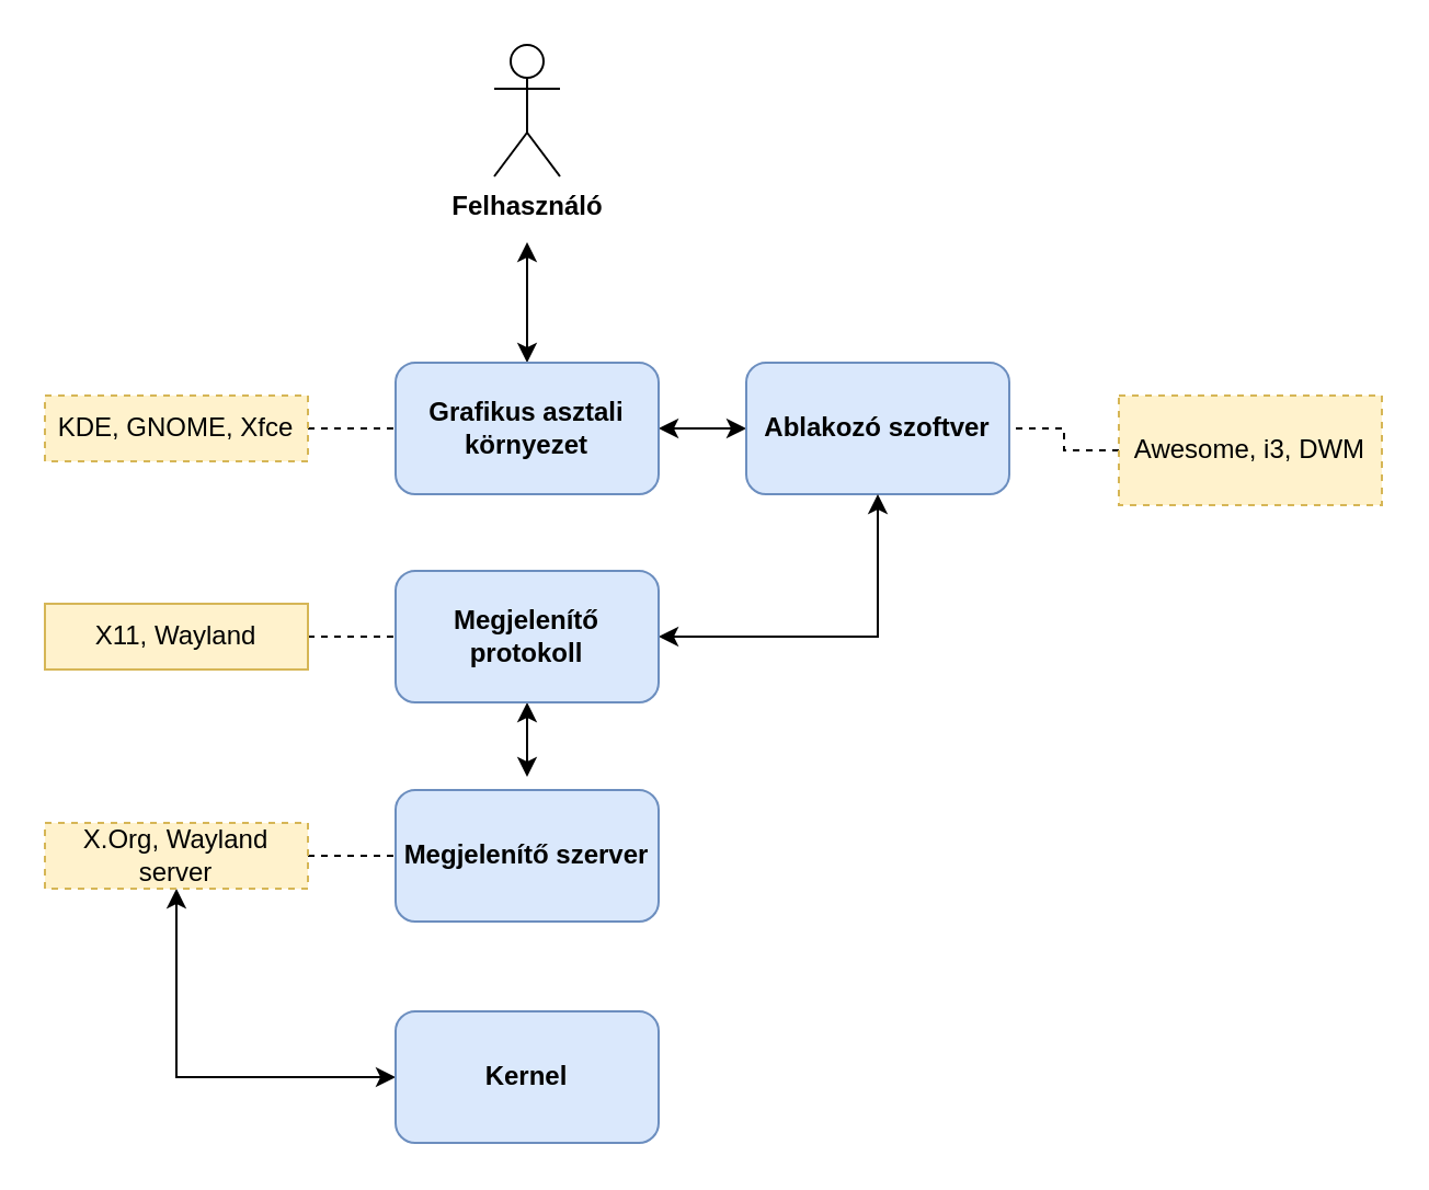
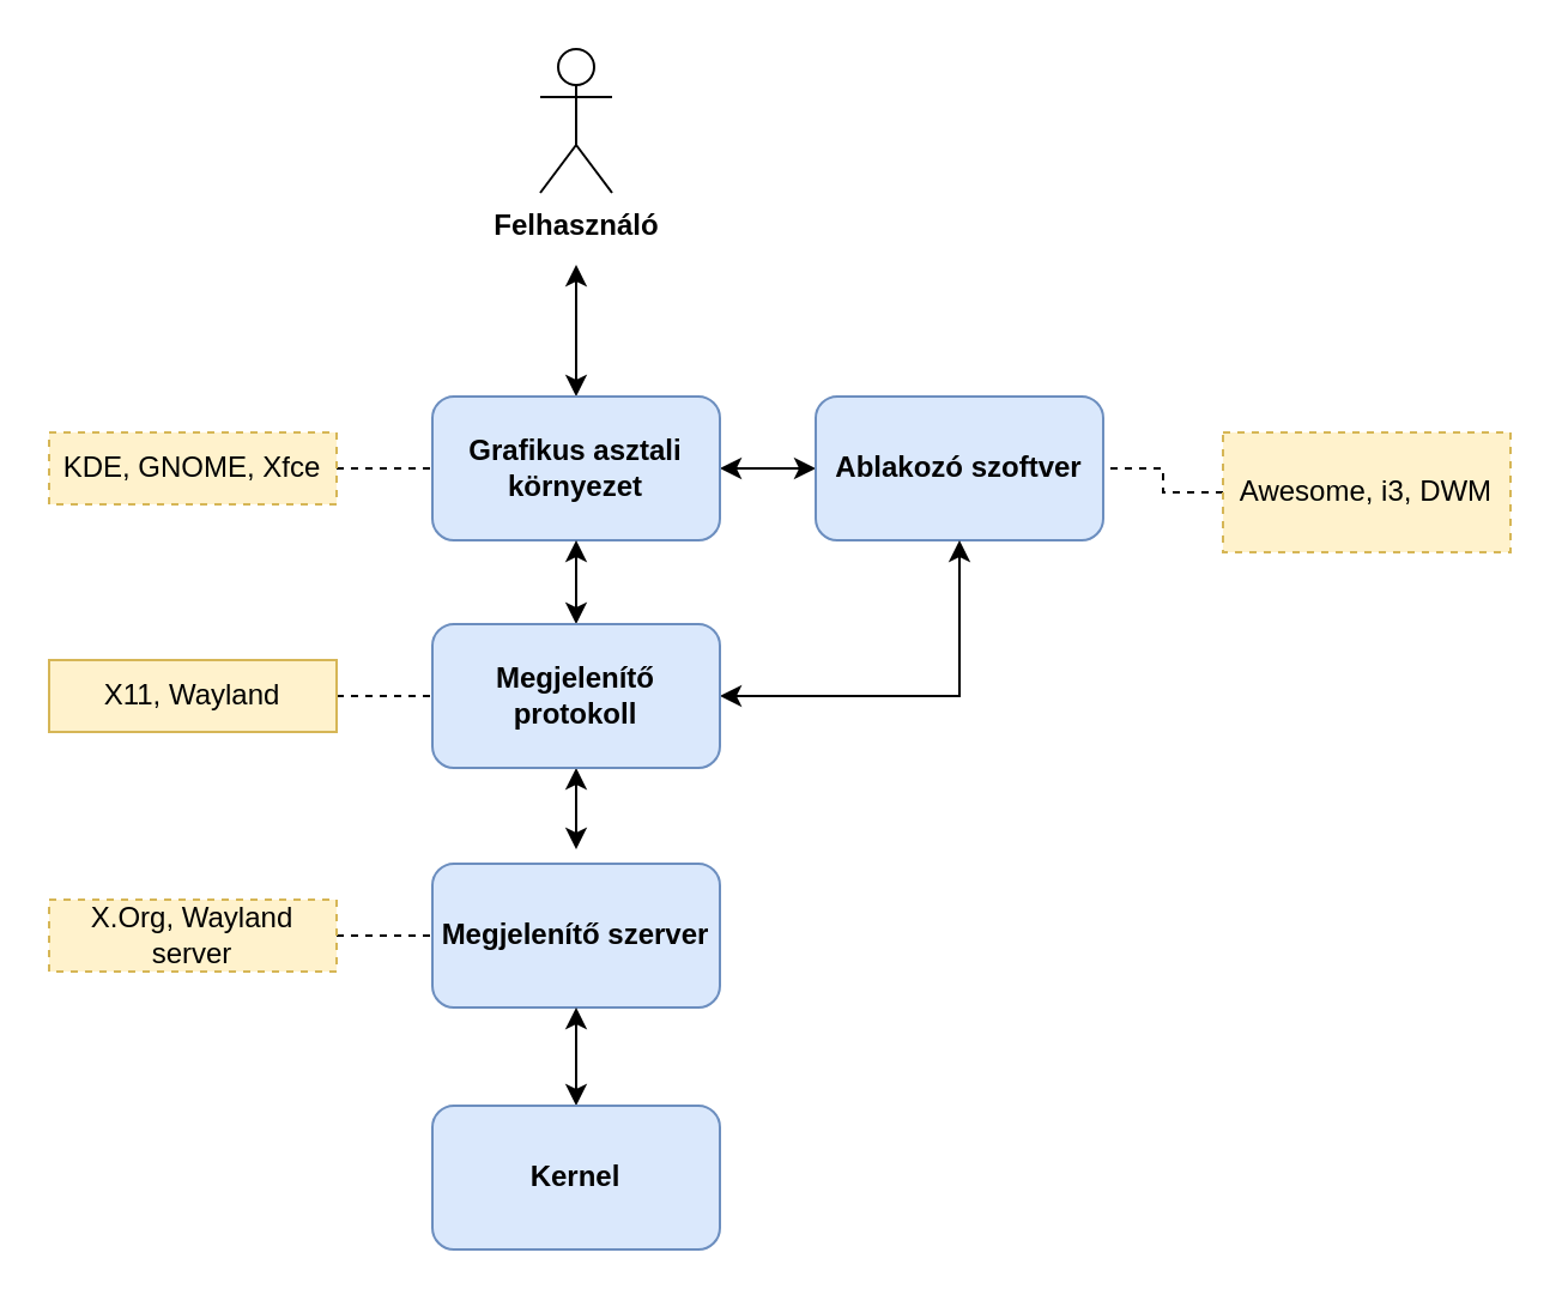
  <mxCell id="0" />
  <mxCell id="1" parent="0" />
  <mxCell id="2" value="Felhasználó" style="shape=umlActor;verticalLabelPosition=bottom;verticalAlign=top;html=1;outlineConnect=0;fontStyle=1" vertex="1" parent="1"><mxGeometry x="225" width="30" height="60" as="geometry" y="20" /></mxCell>
  <mxCell id="3" style="edgeStyle=orthogonalEdgeStyle;rounded=0;orthogonalLoop=1;jettySize=auto;html=1;startArrow=classic;startFill=1;" edge="1" parent="1" source="5"><mxGeometry relative="1" as="geometry"><mxPoint x="240" y="110" as="targetPoint" /></mxGeometry></mxCell>
  <mxCell id="4" style="edgeStyle=orthogonalEdgeStyle;rounded=0;orthogonalLoop=1;jettySize=auto;html=1;entryX=0;entryY=0.5;entryDx=0;entryDy=0;endArrow=classic;endFill=1;startArrow=classic;startFill=1;" edge="1" parent="1" source="5" target="8"><mxGeometry relative="1" as="geometry" /></mxCell>
  <mxCell id="5" value="Grafikus asztali környezet" style="rounded=1;whiteSpace=wrap;html=1;fontStyle=1;fillColor=#dae8fc;strokeColor=#6c8ebf;" vertex="1" parent="1"><mxGeometry x="180" y="165" width="120" height="60" as="geometry" /></mxCell>
  <mxCell id="6" style="edgeStyle=orthogonalEdgeStyle;rounded=0;orthogonalLoop=1;jettySize=auto;html=1;entryX=0;entryY=0.5;entryDx=0;entryDy=0;endArrow=none;endFill=0;startArrow=none;startFill=0;dashed=1;" edge="1" parent="1" source="7" target="5"><mxGeometry relative="1" as="geometry" /></mxCell>
  <mxCell id="7" value="KDE, GNOME, Xfce" style="rounded=0;whiteSpace=wrap;html=1;fillColor=#fff2cc;strokeColor=#d6b656;dashed=1;" vertex="1" parent="1"><mxGeometry y="180" width="120" height="30" as="geometry" x="20" /></mxCell>
  <mxCell id="8" value="Ablakozó szoftver" style="rounded=1;whiteSpace=wrap;html=1;fontStyle=1;fillColor=#dae8fc;strokeColor=#6c8ebf;" vertex="1" parent="1"><mxGeometry x="340" y="165" width="120" height="60" as="geometry" /></mxCell>
  <mxCell id="9" value="Megjelenítő szerver" style="rounded=1;whiteSpace=wrap;html=1;fontStyle=1;fillColor=#dae8fc;strokeColor=#6c8ebf;" vertex="1" parent="1"><mxGeometry x="180" y="360" width="120" height="60" as="geometry" /></mxCell>
+ <mxCell id="10" style="edgeStyle=orthogonalEdgeStyle;rounded=0;orthogonalLoop=1;jettySize=auto;html=1;entryX=0.5;entryY=1;entryDx=0;entryDy=0;endArrow=classic;endFill=1;startArrow=classic;startFill=1;" edge="1" parent="1" source="13" target="5"><mxGeometry relative="1" as="geometry" /></mxCell>
  <mxCell id="11" style="edgeStyle=orthogonalEdgeStyle;rounded=0;orthogonalLoop=1;jettySize=auto;html=1;entryX=0.5;entryY=1;entryDx=0;entryDy=0;endArrow=classic;endFill=1;startArrow=classic;startFill=1;" edge="1" parent="1" source="13" target="8"><mxGeometry relative="1" as="geometry" /></mxCell>
  <mxCell id="12" style="edgeStyle=orthogonalEdgeStyle;rounded=0;orthogonalLoop=1;jettySize=auto;html=1;entryX=0.5;entryY=-0.1;entryDx=0;entryDy=0;entryPerimeter=0;endArrow=classic;endFill=1;startArrow=classic;startFill=1;" edge="1" parent="1" source="13" target="9"><mxGeometry relative="1" as="geometry" /></mxCell>
  <mxCell id="13" value="Megjelenítő protokoll" style="rounded=1;whiteSpace=wrap;html=1;fontStyle=1;fillColor=#dae8fc;strokeColor=#6c8ebf;" vertex="1" parent="1"><mxGeometry x="180" y="260" width="120" height="60" as="geometry" /></mxCell>
- <mxCell id="14" style="edgeStyle=orthogonalEdgeStyle;rounded=0;orthogonalLoop=1;jettySize=auto;html=1;endArrow=classic;endFill=1;startArrow=classic;startFill=1;" edge="1" parent="1" source="15" target="19"><mxGeometry relative="1" as="geometry" /></mxCell>
+ <mxCell id="14" style="edgeStyle=orthogonalEdgeStyle;rounded=0;orthogonalLoop=1;jettySize=auto;html=1;endArrow=classic;endFill=1;startArrow=classic;startFill=1;" edge="1" parent="1" source="15" target="9"><mxGeometry relative="1" as="geometry" /></mxCell>
  <mxCell id="15" value="Kernel" style="rounded=1;whiteSpace=wrap;html=1;fontStyle=1;fillColor=#dae8fc;strokeColor=#6c8ebf;" vertex="1" parent="1"><mxGeometry x="180" y="461" width="120" height="60" as="geometry" /></mxCell>
  <mxCell id="16" style="edgeStyle=orthogonalEdgeStyle;rounded=0;orthogonalLoop=1;jettySize=auto;html=1;endArrow=none;endFill=0;startArrow=none;startFill=0;dashed=1;" edge="1" parent="1" source="17" target="13"><mxGeometry relative="1" as="geometry" /></mxCell>
  <mxCell id="17" value="X11, Wayland" style="rounded=0;whiteSpace=wrap;html=1;fillColor=#fff2cc;strokeColor=#d6b656;dashed=0;" vertex="1" parent="1"><mxGeometry y="275" width="120" height="30" as="geometry" x="20" /></mxCell>
  <mxCell id="18" style="edgeStyle=orthogonalEdgeStyle;rounded=0;orthogonalLoop=1;jettySize=auto;html=1;entryX=0;entryY=0.5;entryDx=0;entryDy=0;endArrow=none;endFill=0;startArrow=none;startFill=0;dashed=1;" edge="1" parent="1" source="19" target="9"><mxGeometry relative="1" as="geometry" /></mxCell>
  <mxCell id="19" value="X.Org, Wayland server" style="rounded=0;whiteSpace=wrap;html=1;fillColor=#fff2cc;strokeColor=#d6b656;dashed=1;" vertex="1" parent="1"><mxGeometry y="375" width="120" height="30" as="geometry" x="20" /></mxCell>
  <mxCell id="20" style="edgeStyle=orthogonalEdgeStyle;rounded=0;orthogonalLoop=1;jettySize=auto;html=1;entryX=1;entryY=0.5;entryDx=0;entryDy=0;endArrow=none;endFill=0;startArrow=none;startFill=0;dashed=1;" edge="1" parent="1" source="21" target="8"><mxGeometry relative="1" as="geometry" /></mxCell>
  <mxCell id="21" value="Awesome, i3, DWM" style="rounded=0;whiteSpace=wrap;html=1;fillColor=#fff2cc;strokeColor=#d6b656;dashed=1;" vertex="1" parent="1"><mxGeometry x="510" y="180" width="120" height="50" as="geometry" /></mxCell>
